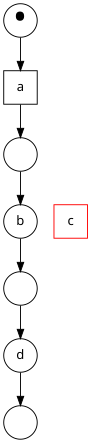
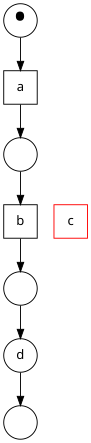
  digraph {
    fontname="Noto Sans"
    rankdir=TB
    node [fontname="Noto Sans" shape=circle]
    edge [fontname="Noto Sans"]
-   b [height=.5 width=.5]
+   b [height=.5 shape=rect width=.5]
    c [color=red height=.5 shape=rect width=.5]
    n3 [fixedsize=true fontsize=40 label="&bull;"]
    n4 [fixedsize=true label=" "]
    n5 [fixedsize=true label=" "]
    n6 [fixedsize=true label=" "]
    a [height=.5 shape=rect width=.5]
    d [height=.5 width=.5]
    subgraph sub_1 {
      rank=same
      b
      c
    }
    subgraph sub_2 {
      n3
      n4
      n5
      n6
    }
    subgraph sub_3 {
      b
      c
      a
      d
    }
    b -> n5
    n3 -> a
    n4 -> b
    n5 -> d
    a -> n4
    d -> n6
  }
